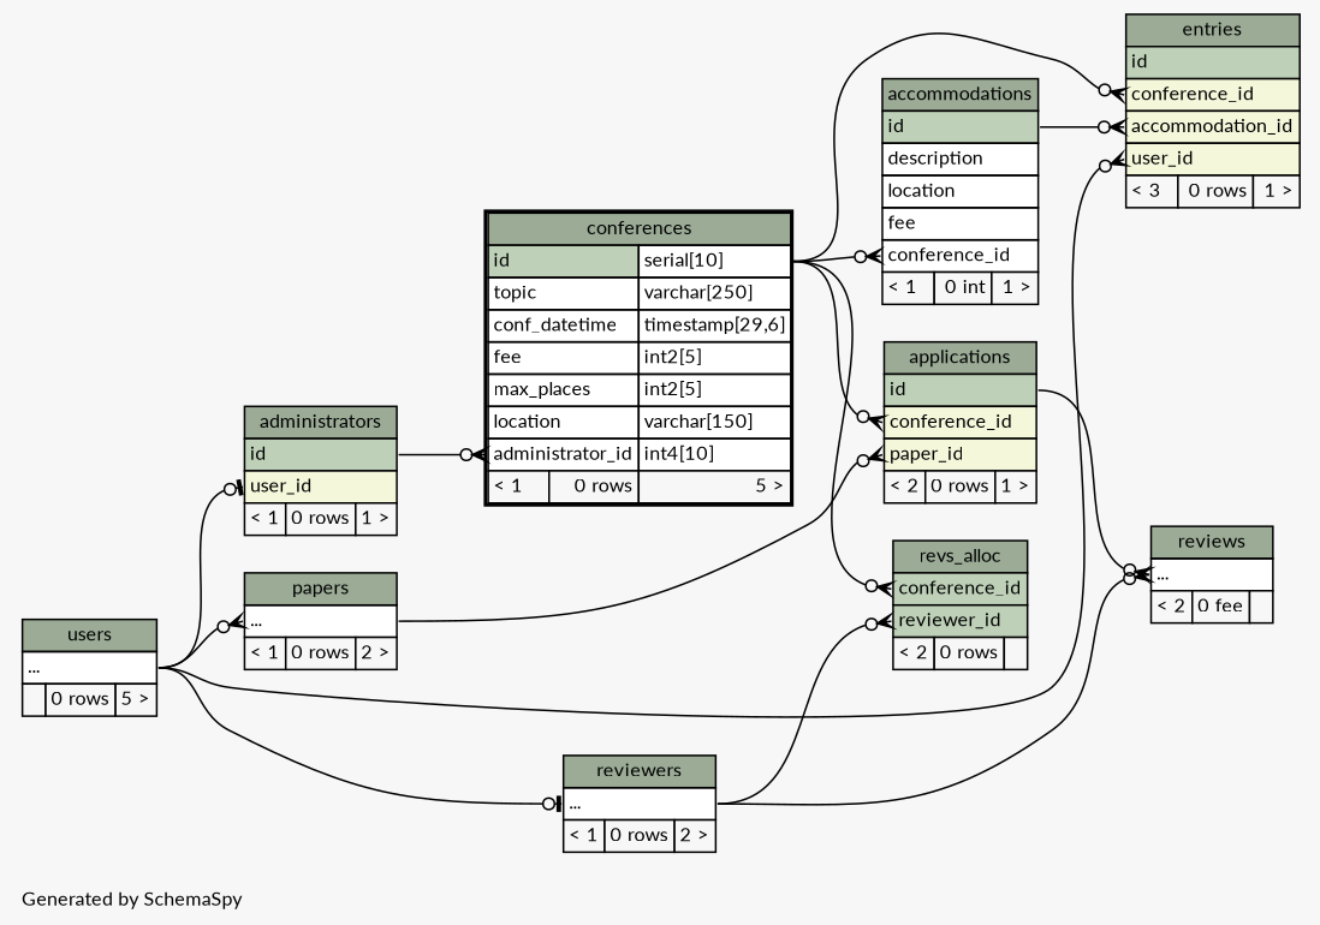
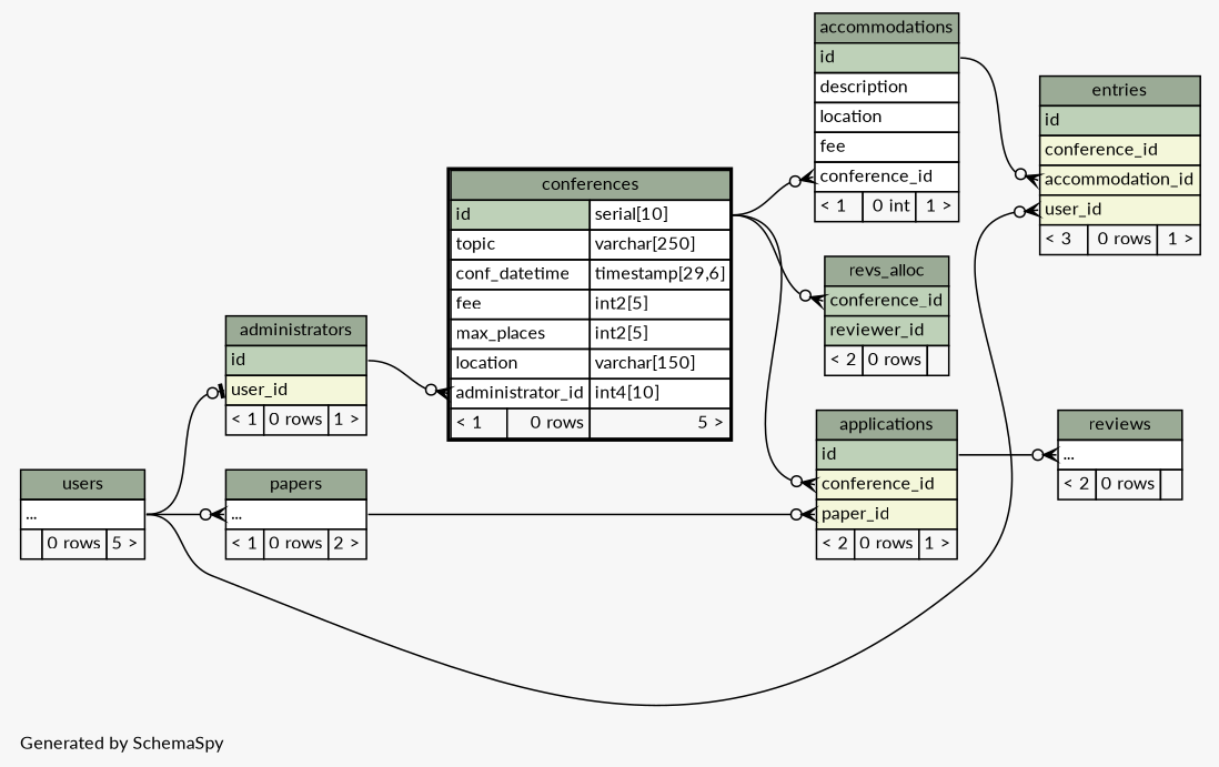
  digraph {
    bgcolor="#f7f7f7"
    fontname=Lato
    fontsize=11
    label="\nGenerated by SchemaSpy"
    labeljust=l
    nodesep=0.18
    rankdir=RL
    ranksep=0.46
    node [fontname=Lato fontsize=11 shape=plaintext]
    edge [arrowhead=none arrowsize=0.8 arrowtail=crowodot dir=back fontname=Lato headport="elipses:e" tailport="conference_id:w"]
    n1 [label=<     <TABLE BORDER="0" CELLBORDER="1" CELLSPACING="0" BGCOLOR="#ffffff">       <TR><TD COLSPAN="3" BGCOLOR="#9bab96" ALIGN="CENTER">accommodations</TD></TR>       <TR><TD PORT="id" COLSPAN="3" BGCOLOR="#bed1b8" ALIGN="LEFT">id</TD></TR>       <TR><TD PORT="description" COLSPAN="3" ALIGN="LEFT">description</TD></TR>       <TR><TD PORT="location" COLSPAN="3" ALIGN="LEFT">location</TD></TR>       <TR><TD PORT="fee" COLSPAN="3" ALIGN="LEFT">fee</TD></TR>       <TR><TD PORT="conference_id" COLSPAN="3" ALIGN="LEFT">conference_id</TD></TR>       <TR><TD ALIGN="LEFT" BGCOLOR="#f7f7f7">&lt; 1</TD><TD ALIGN="RIGHT" BGCOLOR="#f7f7f7">0 int</TD><TD ALIGN="RIGHT" BGCOLOR="#f7f7f7">1 &gt;</TD></TR>     </TABLE>>]
    n2 [label=<     <TABLE BORDER="2" CELLBORDER="1" CELLSPACING="0" BGCOLOR="#ffffff">       <TR><TD COLSPAN="3" BGCOLOR="#9bab96" ALIGN="CENTER">conferences</TD></TR>       <TR><TD PORT="id" COLSPAN="2" BGCOLOR="#bed1b8" ALIGN="LEFT">id</TD><TD PORT="id.type" ALIGN="LEFT">serial[10]</TD></TR>       <TR><TD PORT="topic" COLSPAN="2" ALIGN="LEFT">topic</TD><TD PORT="topic.type" ALIGN="LEFT">varchar[250]</TD></TR>       <TR><TD PORT="conf_datetime" COLSPAN="2" ALIGN="LEFT">conf_datetime</TD><TD PORT="conf_datetime.type" ALIGN="LEFT">timestamp[29,6]</TD></TR>       <TR><TD PORT="fee" COLSPAN="2" ALIGN="LEFT">fee</TD><TD PORT="fee.type" ALIGN="LEFT">int2[5]</TD></TR>       <TR><TD PORT="max_places" COLSPAN="2" ALIGN="LEFT">max_places</TD><TD PORT="max_places.type" ALIGN="LEFT">int2[5]</TD></TR>       <TR><TD PORT="location" COLSPAN="2" ALIGN="LEFT">location</TD><TD PORT="location.type" ALIGN="LEFT">varchar[150]</TD></TR>       <TR><TD PORT="administrator_id" COLSPAN="2" ALIGN="LEFT">administrator_id</TD><TD PORT="administrator_id.type" ALIGN="LEFT">int4[10]</TD></TR>       <TR><TD ALIGN="LEFT" BGCOLOR="#f7f7f7">&lt; 1</TD><TD ALIGN="RIGHT" BGCOLOR="#f7f7f7">0 rows</TD><TD ALIGN="RIGHT" BGCOLOR="#f7f7f7">5 &gt;</TD></TR>     </TABLE>>]
    n3 [label=<     <TABLE BORDER="0" CELLBORDER="1" CELLSPACING="0" BGCOLOR="#ffffff">       <TR><TD COLSPAN="3" BGCOLOR="#9bab96" ALIGN="CENTER">administrators</TD></TR>       <TR><TD PORT="id" COLSPAN="3" BGCOLOR="#bed1b8" ALIGN="LEFT">id</TD></TR>       <TR><TD PORT="user_id" COLSPAN="3" BGCOLOR="#f4f7da" ALIGN="LEFT">user_id</TD></TR>       <TR><TD ALIGN="LEFT" BGCOLOR="#f7f7f7">&lt; 1</TD><TD ALIGN="RIGHT" BGCOLOR="#f7f7f7">0 rows</TD><TD ALIGN="RIGHT" BGCOLOR="#f7f7f7">1 &gt;</TD></TR>     </TABLE>>]
    n4 [label=<     <TABLE BORDER="0" CELLBORDER="1" CELLSPACING="0" BGCOLOR="#ffffff">       <TR><TD COLSPAN="3" BGCOLOR="#9bab96" ALIGN="CENTER">users</TD></TR>       <TR><TD PORT="elipses" COLSPAN="3" ALIGN="LEFT">...</TD></TR>       <TR><TD ALIGN="LEFT" BGCOLOR="#f7f7f7">  </TD><TD ALIGN="RIGHT" BGCOLOR="#f7f7f7">0 rows</TD><TD ALIGN="RIGHT" BGCOLOR="#f7f7f7">5 &gt;</TD></TR>     </TABLE>>]
    n5 [label=<     <TABLE BORDER="0" CELLBORDER="1" CELLSPACING="0" BGCOLOR="#ffffff">       <TR><TD COLSPAN="3" BGCOLOR="#9bab96" ALIGN="CENTER">applications</TD></TR>       <TR><TD PORT="id" COLSPAN="3" BGCOLOR="#bed1b8" ALIGN="LEFT">id</TD></TR>       <TR><TD PORT="conference_id" COLSPAN="3" BGCOLOR="#f4f7da" ALIGN="LEFT">conference_id</TD></TR>       <TR><TD PORT="paper_id" COLSPAN="3" BGCOLOR="#f4f7da" ALIGN="LEFT">paper_id</TD></TR>       <TR><TD ALIGN="LEFT" BGCOLOR="#f7f7f7">&lt; 2</TD><TD ALIGN="RIGHT" BGCOLOR="#f7f7f7">0 rows</TD><TD ALIGN="RIGHT" BGCOLOR="#f7f7f7">1 &gt;</TD></TR>     </TABLE>>]
    n6 [label=<     <TABLE BORDER="0" CELLBORDER="1" CELLSPACING="0" BGCOLOR="#ffffff">       <TR><TD COLSPAN="3" BGCOLOR="#9bab96" ALIGN="CENTER">papers</TD></TR>       <TR><TD PORT="elipses" COLSPAN="3" ALIGN="LEFT">...</TD></TR>       <TR><TD ALIGN="LEFT" BGCOLOR="#f7f7f7">&lt; 1</TD><TD ALIGN="RIGHT" BGCOLOR="#f7f7f7">0 rows</TD><TD ALIGN="RIGHT" BGCOLOR="#f7f7f7">2 &gt;</TD></TR>     </TABLE>>]
    n7 [label=<     <TABLE BORDER="0" CELLBORDER="1" CELLSPACING="0" BGCOLOR="#ffffff">       <TR><TD COLSPAN="3" BGCOLOR="#9bab96" ALIGN="CENTER">entries</TD></TR>       <TR><TD PORT="id" COLSPAN="3" BGCOLOR="#bed1b8" ALIGN="LEFT">id</TD></TR>       <TR><TD PORT="conference_id" COLSPAN="3" BGCOLOR="#f4f7da" ALIGN="LEFT">conference_id</TD></TR>       <TR><TD PORT="accommodation_id" COLSPAN="3" BGCOLOR="#f4f7da" ALIGN="LEFT">accommodation_id</TD></TR>       <TR><TD PORT="user_id" COLSPAN="3" BGCOLOR="#f4f7da" ALIGN="LEFT">user_id</TD></TR>       <TR><TD ALIGN="LEFT" BGCOLOR="#f7f7f7">&lt; 3</TD><TD ALIGN="RIGHT" BGCOLOR="#f7f7f7">0 rows</TD><TD ALIGN="RIGHT" BGCOLOR="#f7f7f7">1 &gt;</TD></TR>     </TABLE>>]
-   n8 [label=<     <TABLE BORDER="0" CELLBORDER="1" CELLSPACING="0" BGCOLOR="#ffffff">       <TR><TD COLSPAN="3" BGCOLOR="#9bab96" ALIGN="CENTER">reviewers</TD></TR>       <TR><TD PORT="elipses" COLSPAN="3" ALIGN="LEFT">...</TD></TR>       <TR><TD ALIGN="LEFT" BGCOLOR="#f7f7f7">&lt; 1</TD><TD ALIGN="RIGHT" BGCOLOR="#f7f7f7">0 rows</TD><TD ALIGN="RIGHT" BGCOLOR="#f7f7f7">2 &gt;</TD></TR>     </TABLE>>]
-   n9 [label=<     <TABLE BORDER="0" CELLBORDER="1" CELLSPACING="0" BGCOLOR="#ffffff">       <TR><TD COLSPAN="3" BGCOLOR="#9bab96" ALIGN="CENTER">reviews</TD></TR>       <TR><TD PORT="elipses" COLSPAN="3" ALIGN="LEFT">...</TD></TR>       <TR><TD ALIGN="LEFT" BGCOLOR="#f7f7f7">&lt; 2</TD><TD ALIGN="RIGHT" BGCOLOR="#f7f7f7">0 fee</TD><TD ALIGN="RIGHT" BGCOLOR="#f7f7f7">  </TD></TR>     </TABLE>>]
+   n9 [label=<     <TABLE BORDER="0" CELLBORDER="1" CELLSPACING="0" BGCOLOR="#ffffff">       <TR><TD COLSPAN="3" BGCOLOR="#9bab96" ALIGN="CENTER">reviews</TD></TR>       <TR><TD PORT="elipses" COLSPAN="3" ALIGN="LEFT">...</TD></TR>       <TR><TD ALIGN="LEFT" BGCOLOR="#f7f7f7">&lt; 2</TD><TD ALIGN="RIGHT" BGCOLOR="#f7f7f7">0 rows</TD><TD ALIGN="RIGHT" BGCOLOR="#f7f7f7">  </TD></TR>     </TABLE>>]
    n10 [label=<     <TABLE BORDER="0" CELLBORDER="1" CELLSPACING="0" BGCOLOR="#ffffff">       <TR><TD COLSPAN="3" BGCOLOR="#9bab96" ALIGN="CENTER">revs_alloc</TD></TR>       <TR><TD PORT="conference_id" COLSPAN="3" BGCOLOR="#bed1b8" ALIGN="LEFT">conference_id</TD></TR>       <TR><TD PORT="reviewer_id" COLSPAN="3" BGCOLOR="#bed1b8" ALIGN="LEFT">reviewer_id</TD></TR>       <TR><TD ALIGN="LEFT" BGCOLOR="#f7f7f7">&lt; 2</TD><TD ALIGN="RIGHT" BGCOLOR="#f7f7f7">0 rows</TD><TD ALIGN="RIGHT" BGCOLOR="#f7f7f7">  </TD></TR>     </TABLE>>]
    n1 -> n2 [headport="id.type:e"]
    n2 -> n3 [headport="id:e" tailport="administrator_id:w"]
    n3 -> n4 [arrowtail=teeodot tailport="user_id:w"]
    n5 -> n2 [headport="id.type:e"]
    n5 -> n6 [tailport="paper_id:w"]
    n6 -> n4 [tailport="elipses:w"]
    n7 -> n1 [headport="id:e" tailport="accommodation_id:w"]
-   n7 -> n2 [headport="id.type:e"]
    n7 -> n4 [tailport="user_id:w"]
-   n8 -> n4 [arrowtail=teeodot tailport="elipses:w"]
    n9 -> n5 [headport="id:e" tailport="elipses:w"]
-   n9 -> n8 [tailport="elipses:w"]
    n10 -> n2 [headport="id.type:e"]
-   n10 -> n8 [tailport="reviewer_id:w"]
  }
